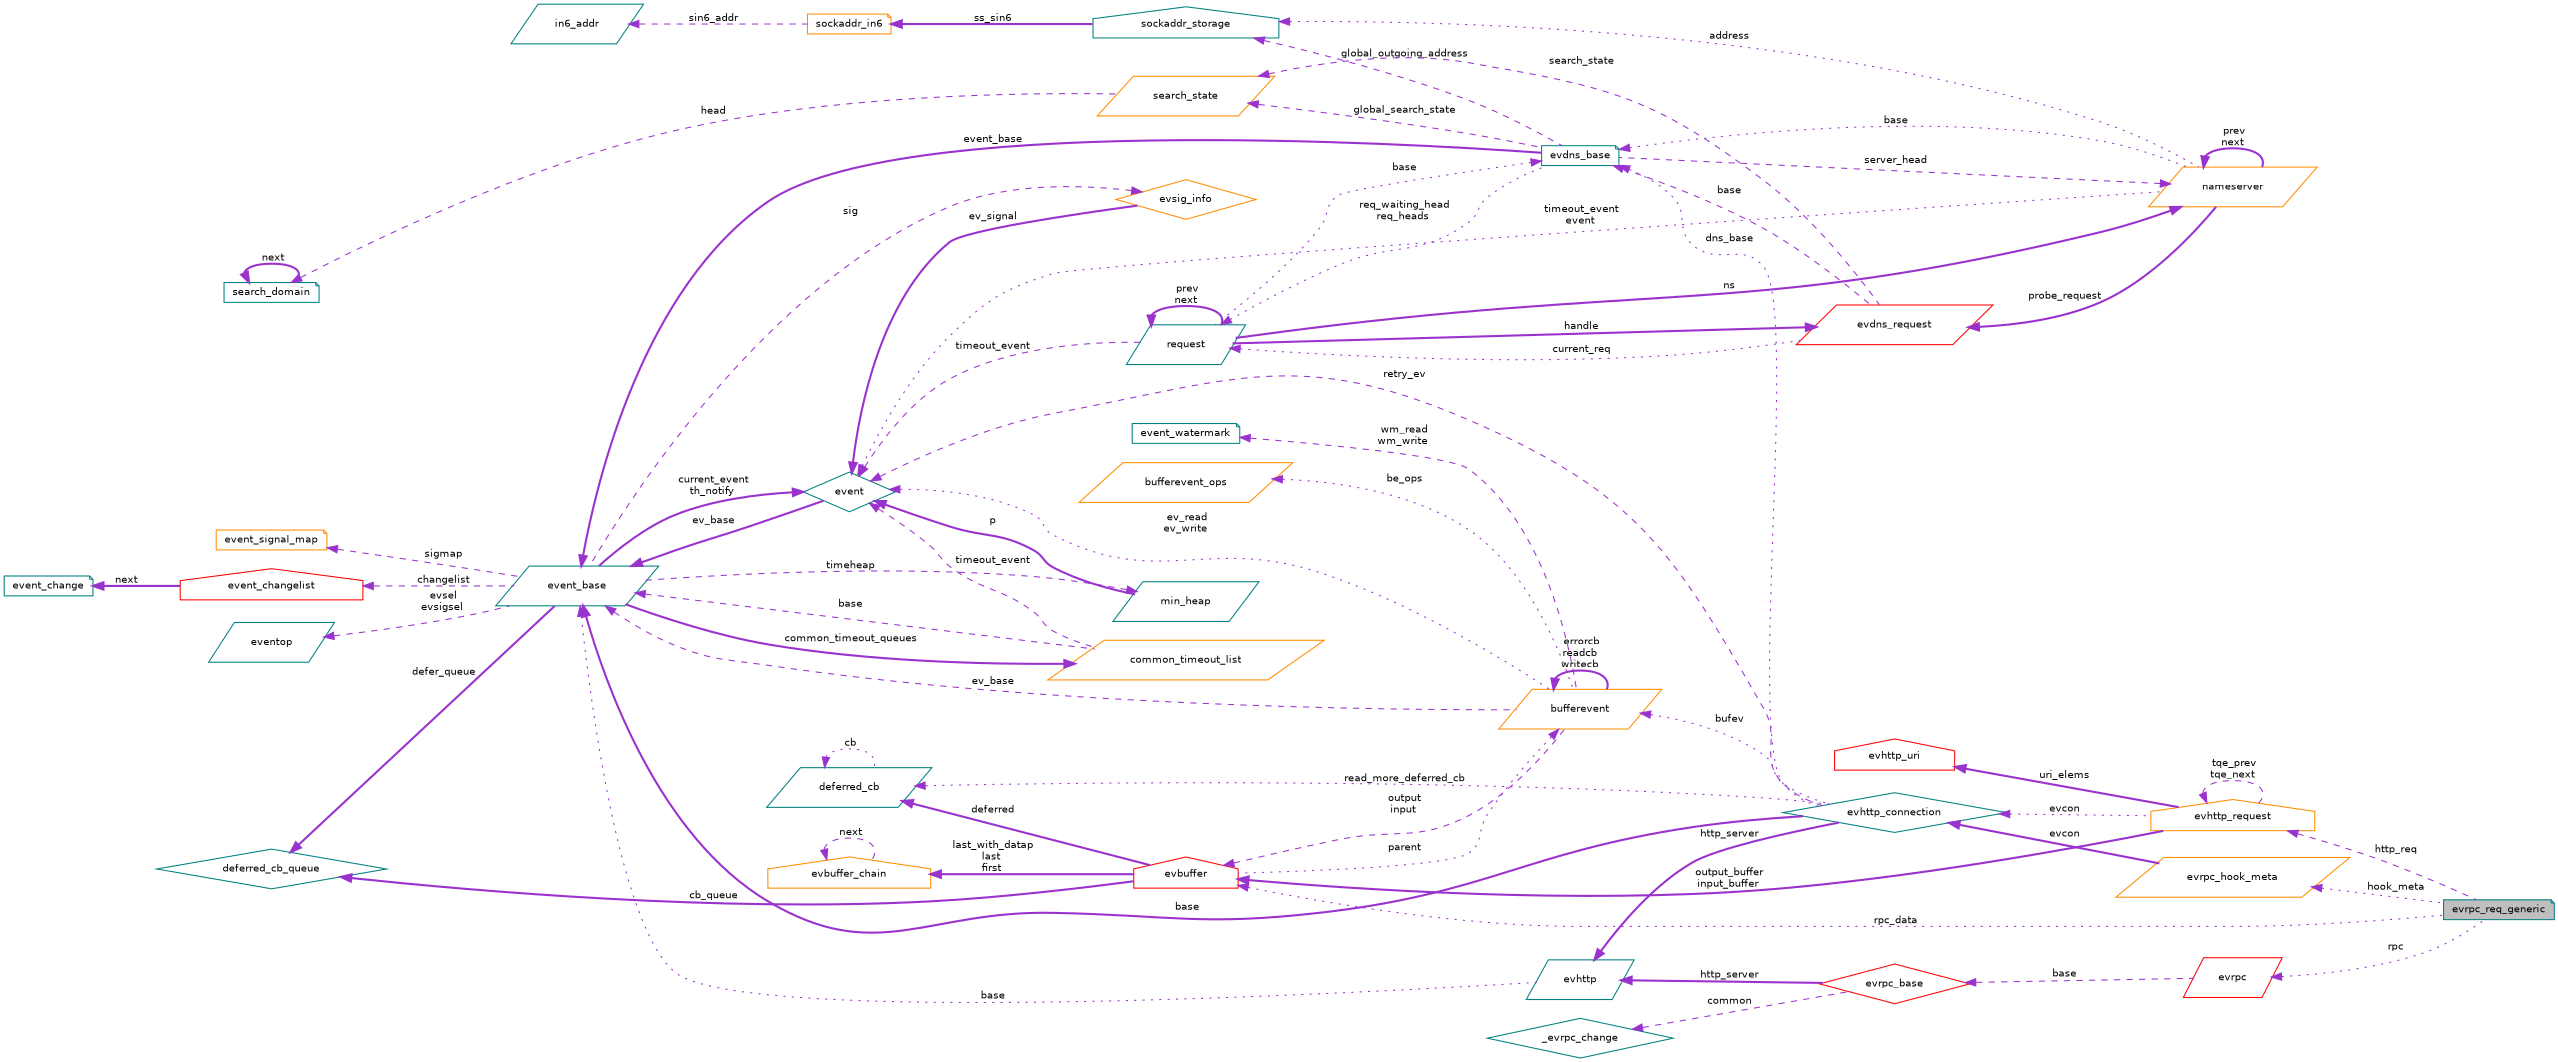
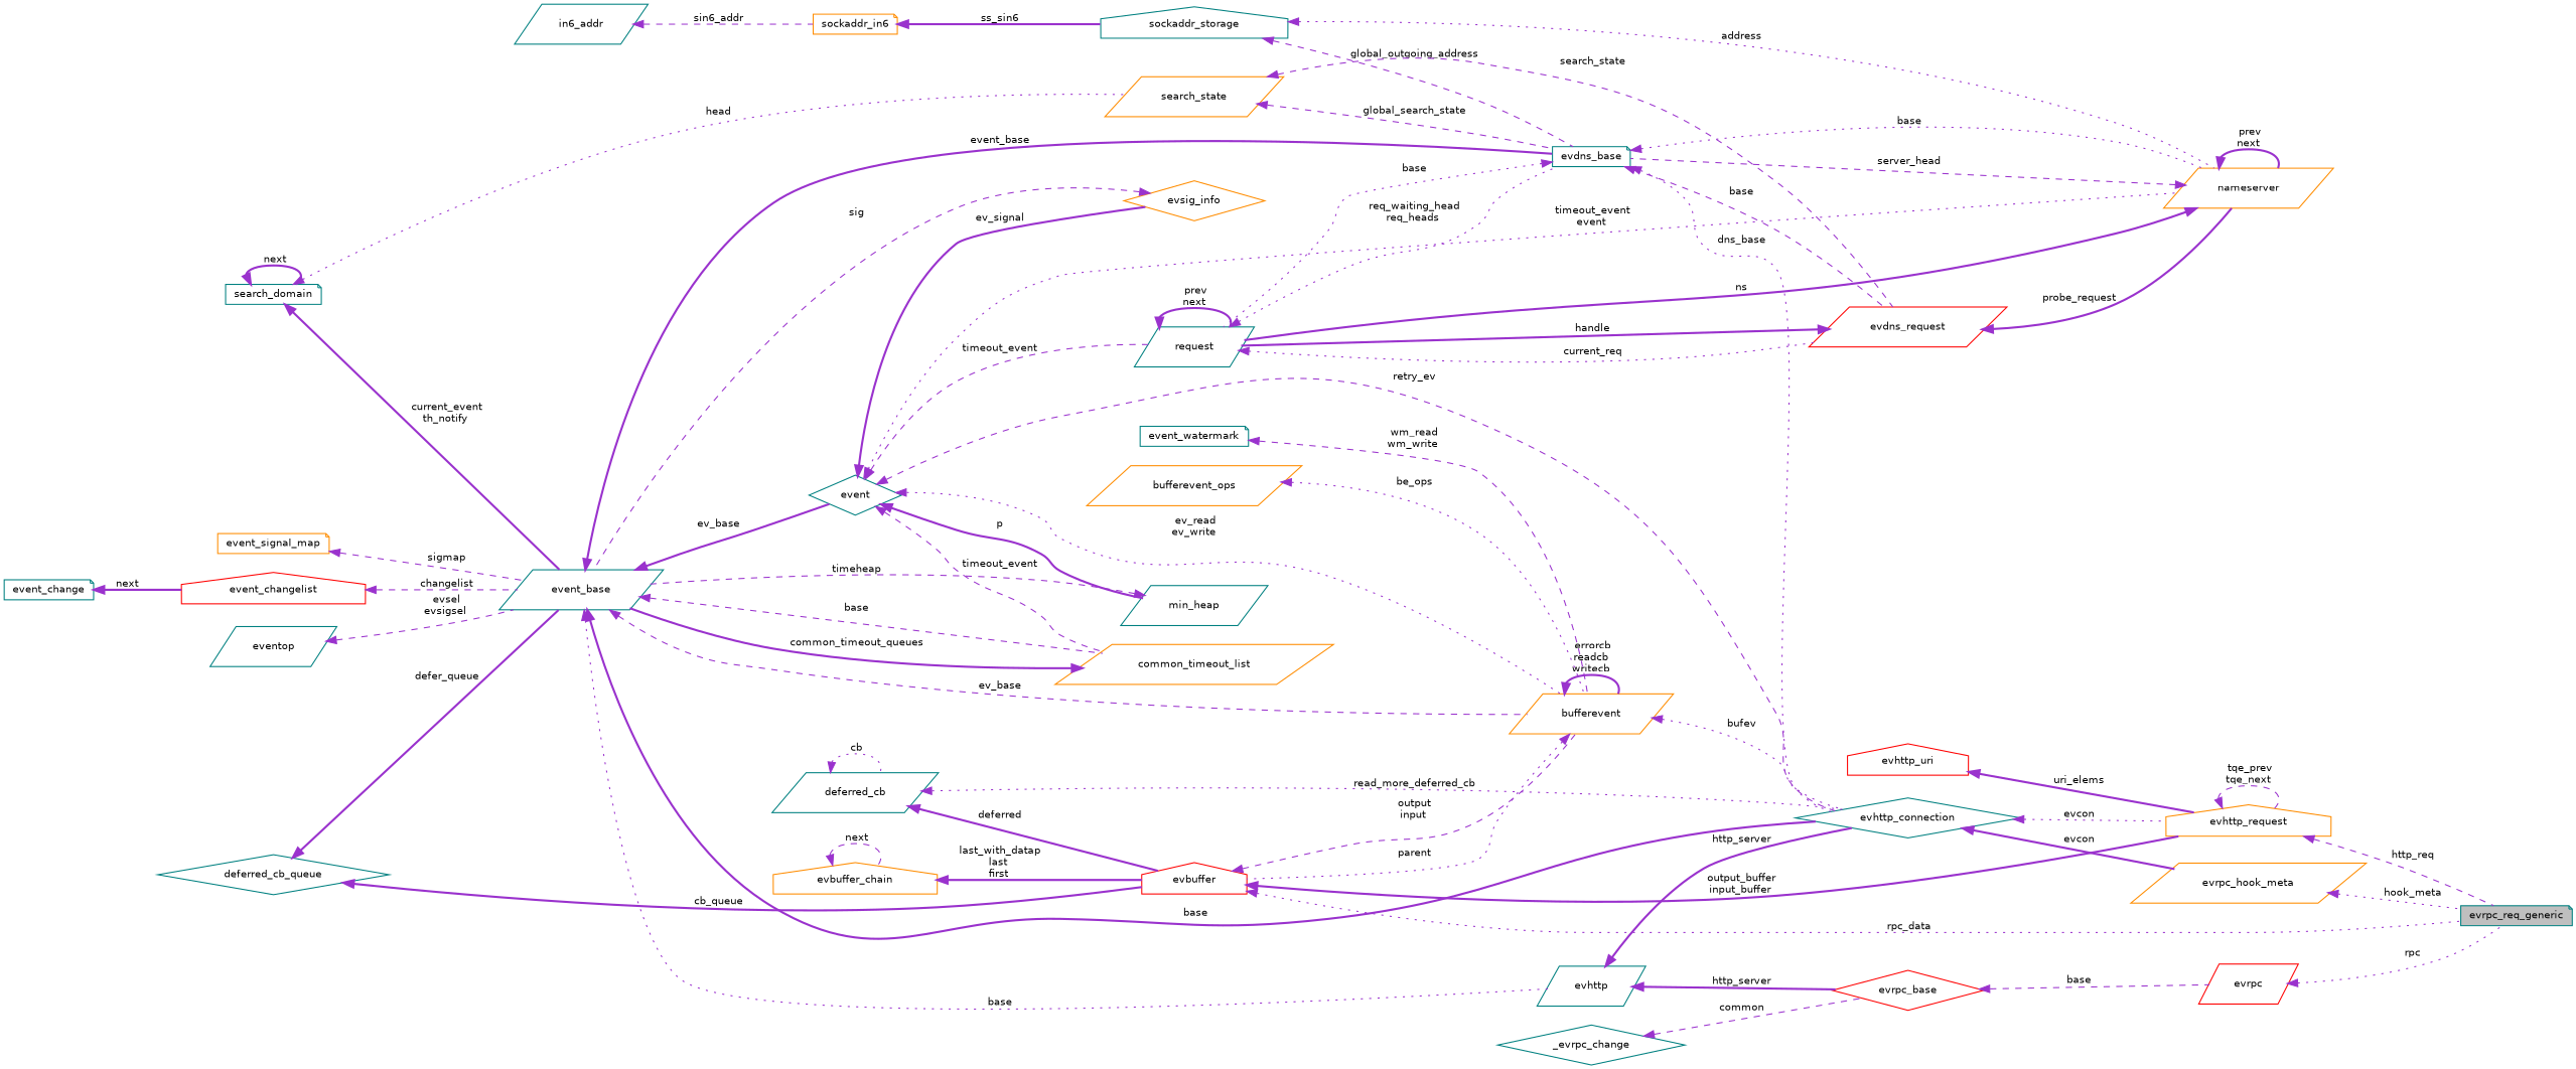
  digraph {
    rankdir=LR
    node [color=teal fillcolor=white fontname=Helvetica fontsize=10 shape=parallelogram style=filled]
    edge [color=darkorchid3 dir=back fontname=Helvetica fontsize=10 labelfontname=Helvetica labelfontsize=10 style=bold]
    n1 [fillcolor=grey75 fontcolor=black height=0.2 label=evrpc_req_generic shape=note width=0.4]
    n2 [color=red height=0.2 label=evbuffer shape=house width=0.4]
    n3 [color=darkorange height=0.2 label=bufferevent width=0.4]
    n4 [color=darkorange height=0.2 label=evhttp_request shape=house width=0.4]
    n5 [height=0.2 label=evhttp_connection shape=diamond width=0.4]
    n6 [height=0.2 label=deferred_cb_queue shape=diamond width=0.4]
    n7 [height=0.2 label=event_base width=0.4]
    n8 [height=0.2 label=event shape=diamond width=0.4]
    n9 [color=darkorange height=0.2 label=common_timeout_list width=0.4]
    n10 [height=0.2 label=evdns_base shape=note width=0.4]
    n11 [height=0.2 label=evhttp width=0.4]
    n12 [color=darkorange height=0.2 label=evbuffer_chain shape=house width=0.4]
    n13 [color=darkorange height=0.2 label=evrpc_hook_meta width=0.4]
    n14 [height=0.2 label=event_watermark shape=note width=0.4]
    n15 [color=darkorange height=0.2 label=evsig_info shape=diamond width=0.4]
    n16 [height=0.2 label=min_heap width=0.4]
    n17 [color=darkorange height=0.2 label=nameserver width=0.4]
    n18 [height=0.2 label=request width=0.4]
    n19 [color=red height=0.2 label=evdns_request width=0.4]
    n20 [color=red height=0.2 label=evrpc_base shape=diamond width=0.4]
    n21 [height=0.2 label=eventop width=0.4]
    n22 [color=darkorange height=0.2 label=event_signal_map shape=note width=0.4]
    n23 [color=red height=0.2 label=event_changelist shape=house width=0.4]
    n24 [height=0.2 label=event_change shape=note width=0.4]
    n25 [color=darkorange height=0.2 label=bufferevent_ops width=0.4]
    n26 [height=0.2 label=deferred_cb width=0.4]
    n27 [height=0.2 label=sockaddr_storage shape=house width=0.4]
    n28 [color=darkorange height=0.2 label=sockaddr_in6 shape=note width=0.4]
    n29 [height=0.2 label=in6_addr width=0.4]
    n30 [color=darkorange height=0.2 label=search_state width=0.4]
    n31 [height=0.2 label=search_domain shape=note width=0.4]
    n32 [color=red height=0.2 label=evrpc width=0.4]
    n33 [color=red height=0.2 label=evhttp_uri shape=house width=0.4]
    n34 [height=0.2 label=_evrpc_change shape=diamond width=0.4]
    n2 -> n1 [label=" rpc_data" style=dotted]
    n2 -> n3 [label=" output\ninput" style=dashed]
    n2 -> n4 [label=" output_buffer\ninput_buffer"]
    n3 -> n2 [label=" parent" style=dotted]
    n3 -> n3 [label=" errorcb\nreadcb\nwritecb"]
    n3 -> n5 [label=" bufev" style=dotted]
    n4 -> n1 [label=" http_req" style=dashed]
    n4 -> n4 [label=" tqe_prev\ntqe_next" style=dashed]
    n5 -> n4 [label=" evcon" style=dotted]
    n5 -> n13 [label=" evcon"]
    n6 -> n2 [label=" cb_queue"]
    n6 -> n7 [label=" defer_queue"]
    n7 -> n3 [label=" ev_base" style=dashed]
    n7 -> n5 [label=" base"]
    n7 -> n8 [label=" ev_base"]
    n7 -> n9 [label=" base" style=dashed]
    n7 -> n10 [label=" event_base"]
    n7 -> n11 [label=" base" style=dotted]
    n8 -> n3 [label=" ev_read\nev_write" style=dotted]
    n8 -> n5 [label=" retry_ev" style=dashed]
-   n8 -> n7 [label=" current_event\nth_notify"]
+   n31 -> n7 [label=" current_event\nth_notify"]
    n8 -> n9 [label=" timeout_event" style=dashed]
    n8 -> n15 [label=" ev_signal"]
    n8 -> n16 [label=" p"]
    n8 -> n17 [label=" timeout_event\nevent" style=dotted]
    n8 -> n18 [label=" timeout_event" style=dashed]
    n9 -> n7 [label=" common_timeout_queues"]
    n10 -> n5 [label=" dns_base" style=dotted]
    n10 -> n17 [label=" base" style=dotted]
    n10 -> n18 [label=" base" style=dotted]
    n10 -> n19 [label=" base" style=dashed]
    n11 -> n5 [label=" http_server"]
    n11 -> n20 [label=" http_server"]
    n12 -> n2 [label=" last_with_datap\nlast\nfirst"]
    n12 -> n12 [label=" next" style=dashed]
    n13 -> n1 [label=" hook_meta" style=dotted]
    n14 -> n3 [label=" wm_read\nwm_write" style=dashed]
    n15 -> n7 [label=" sig" style=dashed]
    n16 -> n7 [label=" timeheap" style=dashed]
    n17 -> n10 [label=" server_head" style=dashed]
    n17 -> n17 [label=" prev\nnext"]
    n17 -> n18 [label=" ns"]
    n18 -> n10 [label=" req_waiting_head\nreq_heads" style=dotted]
    n18 -> n18 [label=" prev\nnext"]
    n18 -> n19 [label=" current_req" style=dotted]
    n19 -> n17 [label=" probe_request"]
    n19 -> n18 [label=" handle"]
    n20 -> n32 [label=" base" style=dashed]
    n21 -> n7 [label=" evsel\nevsigsel" style=dashed]
    n22 -> n7 [label=" sigmap" style=dashed]
    n23 -> n7 [label=" changelist" style=dashed]
    n24 -> n23 [label=" next"]
    n25 -> n3 [label=" be_ops" style=dotted]
    n26 -> n2 [label=" deferred"]
    n26 -> n5 [label=" read_more_deferred_cb" style=dotted]
    n26 -> n26 [label=" cb" style=dotted]
    n27 -> n10 [label=" global_outgoing_address" style=dashed]
    n27 -> n17 [label=" address" style=dotted]
    n28 -> n27 [label=" ss_sin6"]
    n29 -> n28 [label=" sin6_addr" style=dashed]
    n30 -> n10 [label=" global_search_state" style=dashed]
    n30 -> n19 [label=" search_state" style=dashed]
-   n31 -> n30 [label=" head" style=dashed]
+   n31 -> n30 [label=" head" style=dotted]
    n31 -> n31 [label=" next"]
    n32 -> n1 [label=" rpc" style=dotted]
    n33 -> n4 [label=" uri_elems"]
    n34 -> n20 [label=" common" style=dashed]
  }
